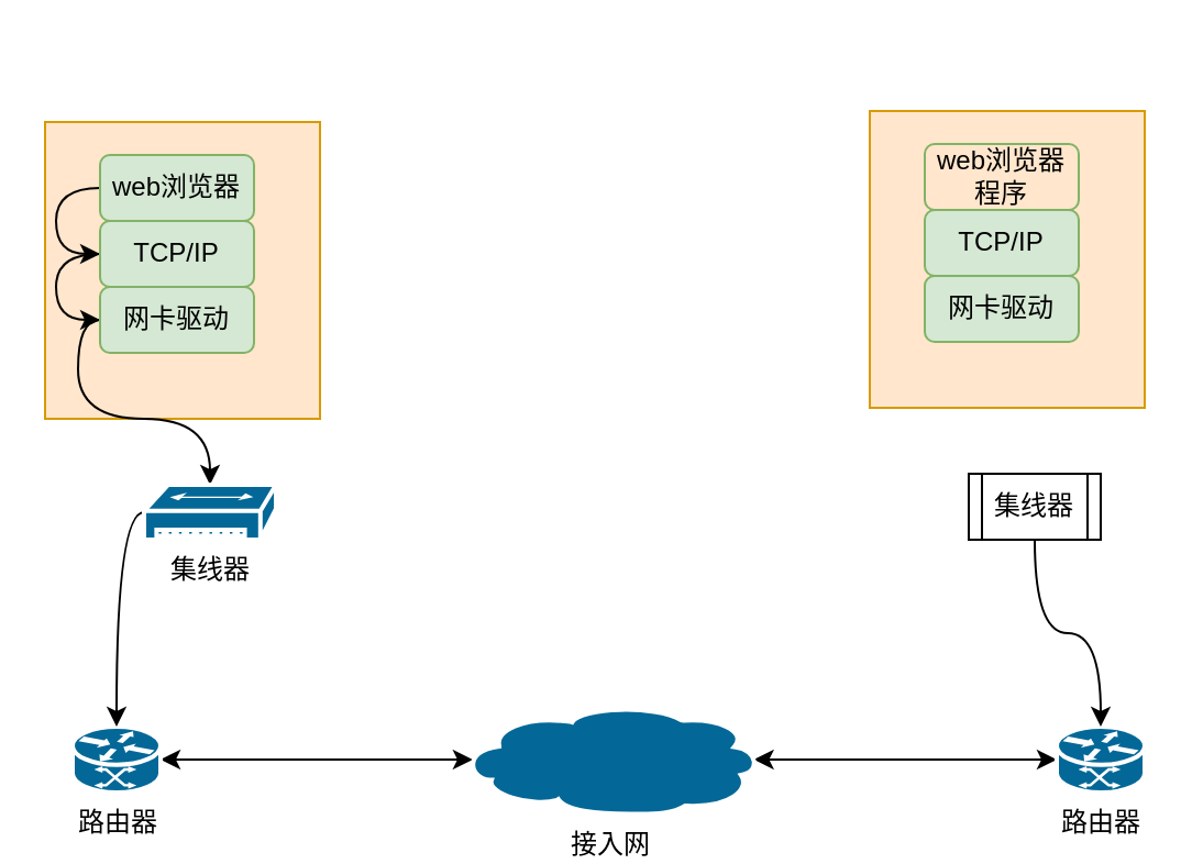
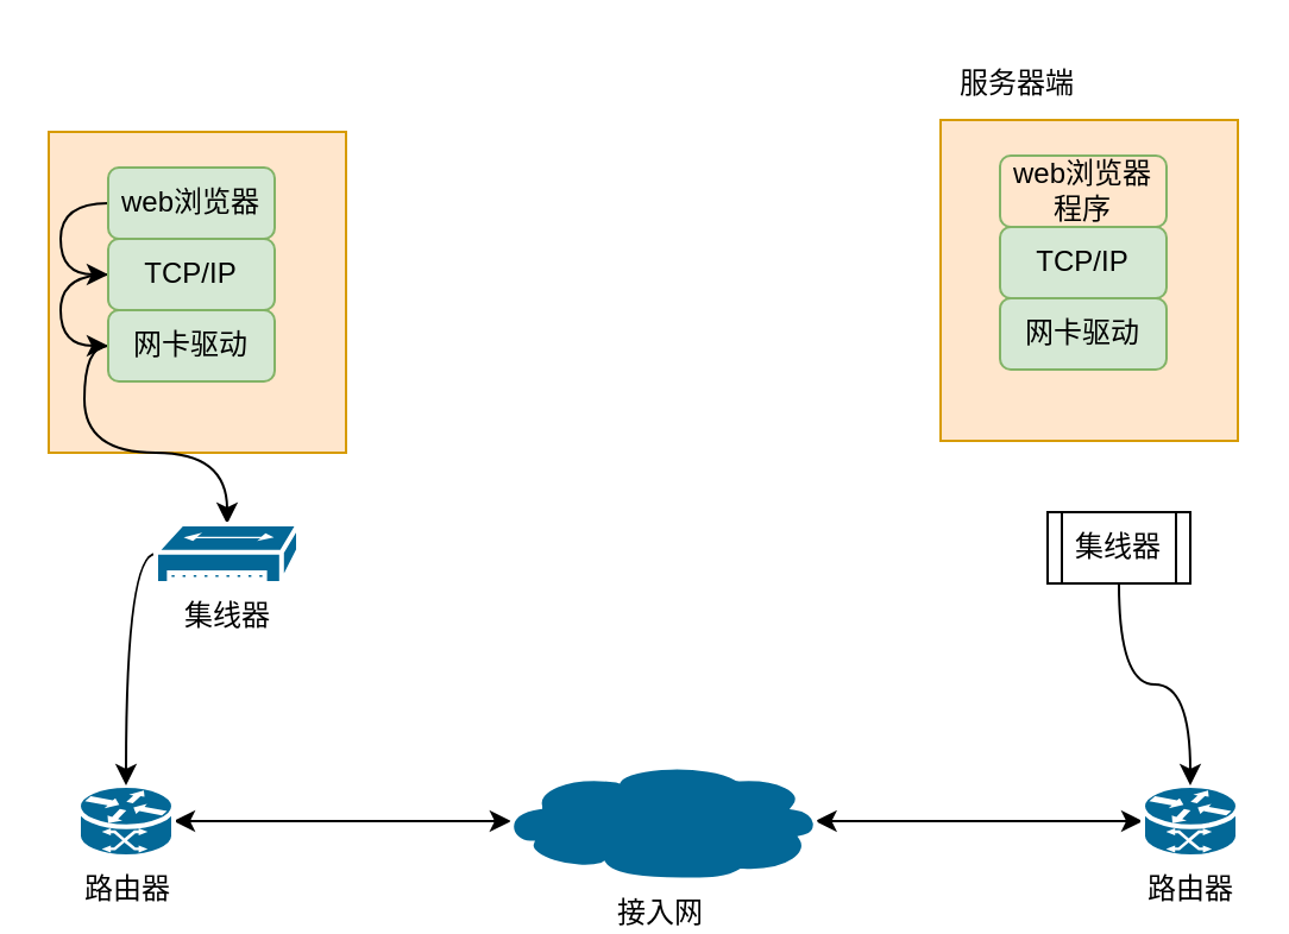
  <mxCell id="0" />
  <mxCell id="1" parent="0" />
  <mxCell id="2" value="" style="rounded=0;whiteSpace=wrap;html=1;fillColor=#ffe6cc;strokeColor=#d79b00;" parent="1" vertex="1"><mxGeometry x="20" y="55" width="125" height="135" as="geometry" /></mxCell>
  <mxCell id="3" style="edgeStyle=orthogonalEdgeStyle;html=1;exitX=0;exitY=0.5;exitDx=0;exitDy=0;curved=1;entryX=0;entryY=0.5;entryDx=0;entryDy=0;" parent="1" source="4" target="6" edge="1"><mxGeometry relative="1" as="geometry"><mxPoint x="-15" y="100" as="targetPoint" /><Array as="points"><mxPoint x="25" y="85" /><mxPoint x="25" y="115" /></Array></mxGeometry></mxCell>
  <mxCell id="4" value="web浏览器" style="rounded=1;whiteSpace=wrap;html=1;fillColor=#d5e8d4;strokeColor=#82b366;" parent="1" vertex="1"><mxGeometry x="45" y="70" width="70" height="30" as="geometry" /></mxCell>
  <mxCell id="5" style="edgeStyle=orthogonalEdgeStyle;curved=1;html=1;exitX=0;exitY=0.5;exitDx=0;exitDy=0;entryX=0;entryY=0.5;entryDx=0;entryDy=0;" parent="1" source="6" target="8" edge="1"><mxGeometry relative="1" as="geometry"><Array as="points"><mxPoint x="25" y="115" /><mxPoint x="25" y="145" /></Array></mxGeometry></mxCell>
  <mxCell id="6" value="TCP/IP" style="rounded=1;whiteSpace=wrap;html=1;fillColor=#d5e8d4;strokeColor=#82b366;" parent="1" vertex="1"><mxGeometry x="45" y="100" width="70" height="30" as="geometry" /></mxCell>
  <mxCell id="7" style="edgeStyle=orthogonalEdgeStyle;curved=1;html=1;exitX=0;exitY=0.5;exitDx=0;exitDy=0;" parent="1" source="8" target="22" edge="1"><mxGeometry relative="1" as="geometry" /></mxCell>
  <mxCell id="8" value="网卡驱动" style="rounded=1;whiteSpace=wrap;html=1;fillColor=#d5e8d4;strokeColor=#82b366;" parent="1" vertex="1"><mxGeometry x="45" y="130" width="70" height="30" as="geometry" /></mxCell>
  <mxCell id="9" style="edgeStyle=orthogonalEdgeStyle;curved=1;html=1;exitX=1;exitY=0.5;exitDx=0;exitDy=0;exitPerimeter=0;entryX=0.04;entryY=0.5;entryDx=0;entryDy=0;entryPerimeter=0;startArrow=classic;startFill=1;" parent="1" source="10" target="21" edge="1"><mxGeometry relative="1" as="geometry" /></mxCell>
  <mxCell id="10" value="路由器" style="shape=mxgraph.cisco.routers.atm_router;sketch=0;html=1;pointerEvents=1;dashed=0;fillColor=#036897;strokeColor=#ffffff;strokeWidth=2;verticalLabelPosition=bottom;verticalAlign=top;align=center;outlineConnect=0;" parent="1" vertex="1"><mxGeometry x="32.5" y="330" width="40" height="30" as="geometry" /></mxCell>
  <mxCell id="11" style="edgeStyle=orthogonalEdgeStyle;curved=1;html=1;exitX=0;exitY=0.5;exitDx=0;exitDy=0;exitPerimeter=0;" parent="1" source="22" target="10" edge="1"><mxGeometry relative="1" as="geometry"><mxPoint x="95" y="260" as="sourcePoint" /></mxGeometry></mxCell>
  <mxCell id="12" value="" style="rounded=0;whiteSpace=wrap;html=1;fillColor=#ffe6cc;strokeColor=#d79b00;" parent="1" vertex="1"><mxGeometry x="395" y="50" width="125" height="135" as="geometry" /></mxCell>
  <mxCell id="13" value="web浏览器程序" style="rounded=1;whiteSpace=wrap;html=1;fillColor=#ffe6cc;strokeColor=#82b366;" parent="1" vertex="1"><mxGeometry x="420" y="65" width="70" height="30" as="geometry" /></mxCell>
  <mxCell id="14" value="TCP/IP" style="rounded=1;whiteSpace=wrap;html=1;fillColor=#d5e8d4;strokeColor=#82b366;" parent="1" vertex="1"><mxGeometry x="420" y="95" width="70" height="30" as="geometry" /></mxCell>
  <mxCell id="15" value="网卡驱动" style="rounded=1;whiteSpace=wrap;html=1;fillColor=#d5e8d4;strokeColor=#82b366;" parent="1" vertex="1"><mxGeometry x="420" y="125" width="70" height="30" as="geometry" /></mxCell>
  <mxCell id="16" style="edgeStyle=orthogonalEdgeStyle;curved=1;html=1;entryX=0.98;entryY=0.5;entryDx=0;entryDy=0;entryPerimeter=0;startArrow=classic;startFill=1;" parent="1" source="17" target="21" edge="1"><mxGeometry relative="1" as="geometry" /></mxCell>
  <mxCell id="17" value="路由器" style="shape=mxgraph.cisco.routers.atm_router;sketch=0;html=1;pointerEvents=1;dashed=0;fillColor=#036897;strokeColor=#ffffff;strokeWidth=2;verticalLabelPosition=bottom;verticalAlign=top;align=center;outlineConnect=0;" parent="1" vertex="1"><mxGeometry x="480" y="330" width="40" height="30" as="geometry" /></mxCell>
+ <mxCell id="18" value="服务器端" style="text;html=1;strokeColor=none;fillColor=none;align=center;verticalAlign=middle;whiteSpace=wrap;rounded=0;" parent="1" vertex="1"><mxGeometry x="395" y="20" width="65" height="30" as="geometry" /></mxCell>
  <mxCell id="19" style="edgeStyle=orthogonalEdgeStyle;curved=1;html=1;exitX=0.5;exitY=1;exitDx=0;exitDy=0;" parent="1" source="20" target="17" edge="1"><mxGeometry relative="1" as="geometry" /></mxCell>
  <mxCell id="20" value="集线器" style="shape=process;whiteSpace=wrap;html=1;backgroundOutline=1;" parent="1" vertex="1"><mxGeometry x="440" y="215" width="60" height="30" as="geometry" /></mxCell>
  <mxCell id="21" value="接入网" style="shape=mxgraph.cisco.storage.cloud;sketch=0;html=1;pointerEvents=1;dashed=0;fillColor=#036897;strokeColor=#ffffff;strokeWidth=2;verticalLabelPosition=bottom;verticalAlign=top;align=center;outlineConnect=0;" parent="1" vertex="1"><mxGeometry x="209" y="320" width="136" height="50" as="geometry" /></mxCell>
  <mxCell id="22" value="集线器" style="shape=mxgraph.cisco.hubs_and_gateways.small_hub;sketch=0;html=1;pointerEvents=1;dashed=0;fillColor=#036897;strokeColor=#ffffff;strokeWidth=2;verticalLabelPosition=bottom;verticalAlign=top;align=center;outlineConnect=0;" parent="1" vertex="1"><mxGeometry x="65" y="220" width="60" height="25" as="geometry" /></mxCell>
